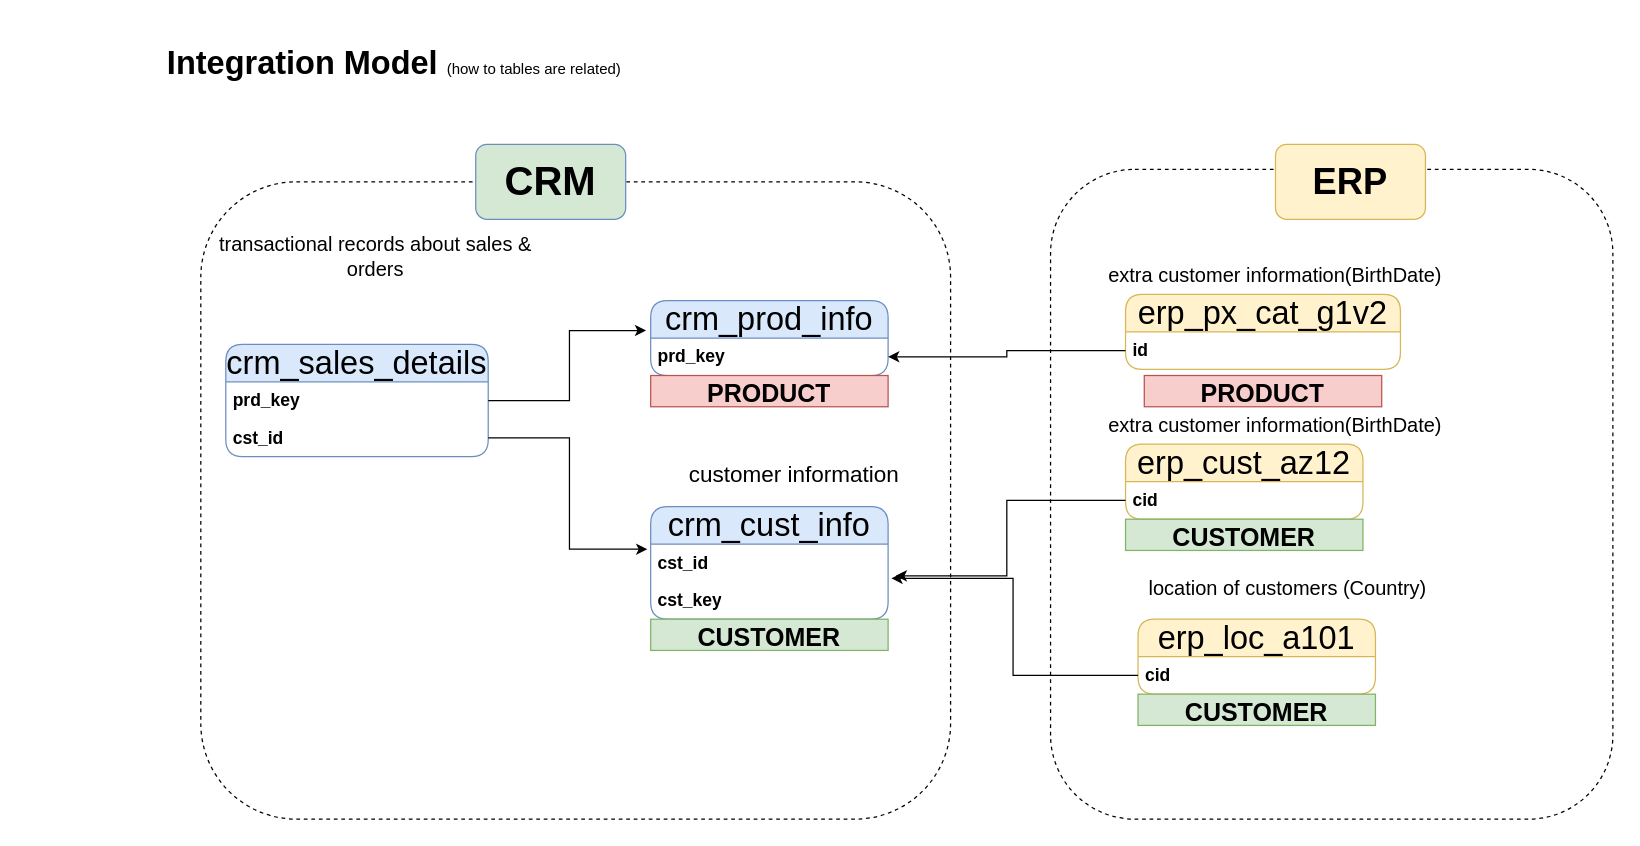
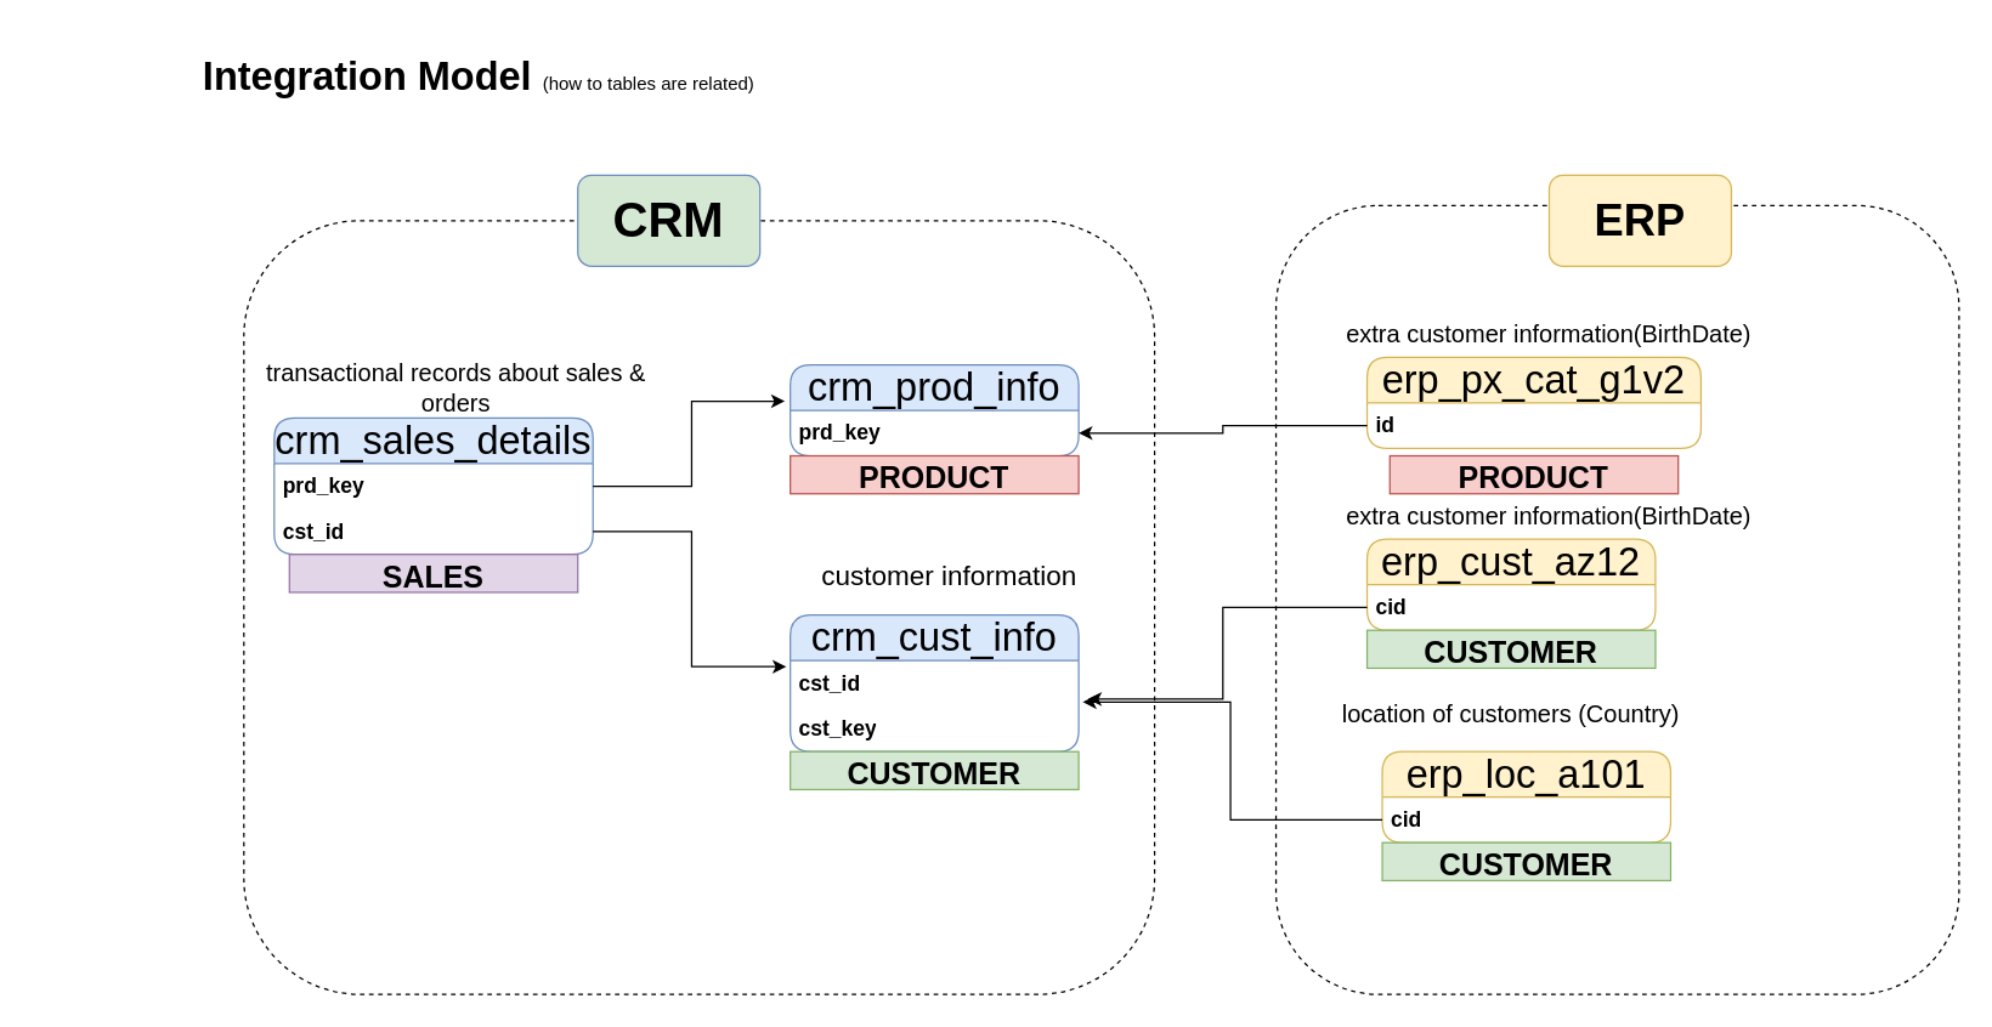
  <mxCell id="0" />
  <mxCell id="1" parent="0" />
  <mxCell id="2" value="&lt;b&gt;&lt;font style=&quot;font-size: 26px;&quot;&gt;Integration Model &lt;/font&gt;&lt;/b&gt;(how to tables are related)" style="text;html=1;align=center;verticalAlign=middle;whiteSpace=wrap;rounded=0;" parent="1" vertex="1"><mxGeometry x="20" y="20" width="590" height="60" as="geometry" /></mxCell>
  <mxCell id="3" value="crm_cust_info" style="swimlane;fontStyle=0;childLayout=stackLayout;horizontal=1;startSize=30;horizontalStack=0;resizeParent=1;resizeParentMax=0;resizeLast=0;collapsible=1;marginBottom=0;whiteSpace=wrap;html=1;rounded=1;fillColor=#dae8fc;strokeColor=#6c8ebf;fontSize=26;" parent="1" vertex="1"><mxGeometry x="520" y="405" width="190" height="90" as="geometry" /></mxCell>
  <mxCell id="4" value="&lt;b&gt;&lt;font style=&quot;font-size: 14px;&quot;&gt;cst_id&lt;/font&gt;&lt;/b&gt;" style="text;strokeColor=none;fillColor=none;align=left;verticalAlign=middle;spacingLeft=4;spacingRight=4;overflow=hidden;points=[[0,0.5],[1,0.5]];portConstraint=eastwest;rotatable=0;whiteSpace=wrap;html=1;" parent="3" vertex="1"><mxGeometry y="30" width="190" height="30" as="geometry" /></mxCell>
  <mxCell id="5" value="&lt;b&gt;&lt;font style=&quot;font-size: 14px;&quot;&gt;cst_key&lt;/font&gt;&lt;/b&gt;" style="text;strokeColor=none;fillColor=none;align=left;verticalAlign=middle;spacingLeft=4;spacingRight=4;overflow=hidden;points=[[0,0.5],[1,0.5]];portConstraint=eastwest;rotatable=0;whiteSpace=wrap;html=1;" parent="3" vertex="1"><mxGeometry y="60" width="190" height="30" as="geometry" /></mxCell>
- <mxCell id="6" value="customer information" style="text;html=1;align=center;verticalAlign=middle;whiteSpace=wrap;rounded=0;fontSize=18;" parent="1" vertex="1"><mxGeometry x="540" y="365" width="190" height="30" as="geometry" /></mxCell>
+ <mxCell id="6" value="customer information" style="text;html=1;align=center;verticalAlign=middle;whiteSpace=wrap;rounded=0;fontSize=18;" parent="1" vertex="1"><mxGeometry x="530" y="365" width="190" height="30" as="geometry" /></mxCell>
  <mxCell id="7" value="crm_prod_info" style="swimlane;fontStyle=0;childLayout=stackLayout;horizontal=1;startSize=30;horizontalStack=0;resizeParent=1;resizeParentMax=0;resizeLast=0;collapsible=1;marginBottom=0;whiteSpace=wrap;html=1;rounded=1;fillColor=#dae8fc;strokeColor=#6c8ebf;fontSize=26;" parent="1" vertex="1"><mxGeometry x="520" y="240" width="190" height="60" as="geometry" /></mxCell>
  <mxCell id="8" value="&lt;b&gt;&lt;font style=&quot;font-size: 14px;&quot;&gt;prd_key&lt;/font&gt;&lt;/b&gt;" style="text;strokeColor=none;fillColor=none;align=left;verticalAlign=middle;spacingLeft=4;spacingRight=4;overflow=hidden;points=[[0,0.5],[1,0.5]];portConstraint=eastwest;rotatable=0;whiteSpace=wrap;html=1;" parent="7" vertex="1"><mxGeometry y="30" width="190" height="30" as="geometry" /></mxCell>
  <mxCell id="9" value="crm_sales_details" style="swimlane;fontStyle=0;childLayout=stackLayout;horizontal=1;startSize=30;horizontalStack=0;resizeParent=1;resizeParentMax=0;resizeLast=0;collapsible=1;marginBottom=0;whiteSpace=wrap;html=1;rounded=1;fillColor=#dae8fc;strokeColor=#6c8ebf;fontSize=26;" parent="1" vertex="1"><mxGeometry x="180" y="275" width="210" height="90" as="geometry" /></mxCell>
  <mxCell id="10" value="&lt;b&gt;&lt;font style=&quot;font-size: 14px;&quot;&gt;prd_key&lt;/font&gt;&lt;/b&gt;" style="text;strokeColor=none;fillColor=none;align=left;verticalAlign=middle;spacingLeft=4;spacingRight=4;overflow=hidden;points=[[0,0.5],[1,0.5]];portConstraint=eastwest;rotatable=0;whiteSpace=wrap;html=1;" parent="9" vertex="1"><mxGeometry y="30" width="210" height="30" as="geometry" /></mxCell>
  <mxCell id="11" value="&lt;b&gt;&lt;font style=&quot;font-size: 14px;&quot;&gt;cst_id&lt;/font&gt;&lt;/b&gt;" style="text;strokeColor=none;fillColor=none;align=left;verticalAlign=middle;spacingLeft=4;spacingRight=4;overflow=hidden;points=[[0,0.5],[1,0.5]];portConstraint=eastwest;rotatable=0;whiteSpace=wrap;html=1;" parent="9" vertex="1"><mxGeometry y="60" width="210" height="30" as="geometry" /></mxCell>
- <mxCell id="12" value="transactional records about sales &amp;amp; orders" style="text;html=1;align=center;verticalAlign=middle;whiteSpace=wrap;rounded=0;fontSize=16;" parent="1" vertex="1"><mxGeometry x="170" y="190" width="260" height="30" as="geometry" /></mxCell>
+ <mxCell id="12" value="transactional records about sales &amp;amp; orders" style="text;html=1;align=center;verticalAlign=middle;whiteSpace=wrap;rounded=0;fontSize=16;" parent="1" vertex="1"><mxGeometry x="170" y="240" width="260" height="30" as="geometry" /></mxCell>
  <mxCell id="13" style="edgeStyle=orthogonalEdgeStyle;rounded=0;orthogonalLoop=1;jettySize=auto;html=1;entryX=-0.014;entryY=0.133;entryDx=0;entryDy=0;entryPerimeter=0;" parent="1" source="11" target="4" edge="1"><mxGeometry relative="1" as="geometry" /></mxCell>
  <mxCell id="14" style="edgeStyle=orthogonalEdgeStyle;rounded=0;orthogonalLoop=1;jettySize=auto;html=1;entryX=-0.019;entryY=-0.2;entryDx=0;entryDy=0;entryPerimeter=0;" parent="1" source="10" target="8" edge="1"><mxGeometry relative="1" as="geometry" /></mxCell>
  <mxCell id="15" value="erp_cust_az12" style="swimlane;fontStyle=0;childLayout=stackLayout;horizontal=1;startSize=30;horizontalStack=0;resizeParent=1;resizeParentMax=0;resizeLast=0;collapsible=1;marginBottom=0;whiteSpace=wrap;html=1;rounded=1;fillColor=#fff2cc;strokeColor=#d6b656;fontSize=26;" parent="1" vertex="1"><mxGeometry x="900" y="355" width="190" height="60" as="geometry" /></mxCell>
  <mxCell id="16" value="&lt;b&gt;&lt;font style=&quot;font-size: 14px;&quot;&gt;cid&lt;/font&gt;&lt;/b&gt;" style="text;strokeColor=none;fillColor=none;align=left;verticalAlign=middle;spacingLeft=4;spacingRight=4;overflow=hidden;points=[[0,0.5],[1,0.5]];portConstraint=eastwest;rotatable=0;whiteSpace=wrap;html=1;" parent="15" vertex="1"><mxGeometry y="30" width="190" height="30" as="geometry" /></mxCell>
  <mxCell id="17" value="extra customer information(BirthDate)" style="text;html=1;align=center;verticalAlign=middle;whiteSpace=wrap;rounded=0;fontSize=16;" parent="1" vertex="1"><mxGeometry x="880" y="325" width="280" height="30" as="geometry" /></mxCell>
  <mxCell id="18" style="edgeStyle=orthogonalEdgeStyle;rounded=0;orthogonalLoop=1;jettySize=auto;html=1;entryX=1.032;entryY=-0.156;entryDx=0;entryDy=0;entryPerimeter=0;" parent="1" source="16" target="5" edge="1"><mxGeometry relative="1" as="geometry" /></mxCell>
  <mxCell id="19" value="erp_loc_a101" style="swimlane;fontStyle=0;childLayout=stackLayout;horizontal=1;startSize=30;horizontalStack=0;resizeParent=1;resizeParentMax=0;resizeLast=0;collapsible=1;marginBottom=0;whiteSpace=wrap;html=1;rounded=1;fillColor=#fff2cc;strokeColor=#d6b656;fontSize=26;" parent="1" vertex="1"><mxGeometry x="910" y="495" width="190" height="60" as="geometry" /></mxCell>
  <mxCell id="20" value="&lt;b&gt;&lt;font style=&quot;font-size: 14px;&quot;&gt;cid&lt;/font&gt;&lt;/b&gt;" style="text;strokeColor=none;fillColor=none;align=left;verticalAlign=middle;spacingLeft=4;spacingRight=4;overflow=hidden;points=[[0,0.5],[1,0.5]];portConstraint=eastwest;rotatable=0;whiteSpace=wrap;html=1;" parent="19" vertex="1"><mxGeometry y="30" width="190" height="30" as="geometry" /></mxCell>
- <mxCell id="21" value="location of customers (Country)" style="text;html=1;align=center;verticalAlign=middle;whiteSpace=wrap;rounded=0;fontSize=16;" parent="1" vertex="1"><mxGeometry x="890" y="455" width="280" height="30" as="geometry" /></mxCell>
+ <mxCell id="21" value="location of customers (Country)" style="text;html=1;align=center;verticalAlign=middle;whiteSpace=wrap;rounded=0;fontSize=16;" parent="1" vertex="1"><mxGeometry x="855" y="455" width="280" height="30" as="geometry" /></mxCell>
  <mxCell id="22" style="edgeStyle=orthogonalEdgeStyle;rounded=0;orthogonalLoop=1;jettySize=auto;html=1;entryX=1.014;entryY=-0.089;entryDx=0;entryDy=0;entryPerimeter=0;" parent="1" source="20" target="5" edge="1"><mxGeometry relative="1" as="geometry" /></mxCell>
  <mxCell id="23" value="erp_px_cat_g1v2" style="swimlane;fontStyle=0;childLayout=stackLayout;horizontal=1;startSize=30;horizontalStack=0;resizeParent=1;resizeParentMax=0;resizeLast=0;collapsible=1;marginBottom=0;whiteSpace=wrap;html=1;rounded=1;fillColor=#fff2cc;strokeColor=#d6b656;fontSize=26;" parent="1" vertex="1"><mxGeometry x="900" y="235" width="220" height="60" as="geometry" /></mxCell>
  <mxCell id="24" value="&lt;b&gt;&lt;font style=&quot;font-size: 14px;&quot;&gt;id&lt;/font&gt;&lt;/b&gt;" style="text;strokeColor=none;fillColor=none;align=left;verticalAlign=middle;spacingLeft=4;spacingRight=4;overflow=hidden;points=[[0,0.5],[1,0.5]];portConstraint=eastwest;rotatable=0;whiteSpace=wrap;html=1;" parent="23" vertex="1"><mxGeometry y="30" width="220" height="30" as="geometry" /></mxCell>
  <mxCell id="25" value="extra customer information(BirthDate)" style="text;html=1;align=center;verticalAlign=middle;whiteSpace=wrap;rounded=0;fontSize=16;" parent="1" vertex="1"><mxGeometry x="880" y="205" width="280" height="30" as="geometry" /></mxCell>
  <mxCell id="26" style="edgeStyle=orthogonalEdgeStyle;rounded=0;orthogonalLoop=1;jettySize=auto;html=1;entryX=1;entryY=0.5;entryDx=0;entryDy=0;" parent="1" source="24" target="8" edge="1"><mxGeometry relative="1" as="geometry" /></mxCell>
  <mxCell id="27" value="" style="rounded=1;whiteSpace=wrap;html=1;fillColor=none;dashed=1;" parent="1" vertex="1"><mxGeometry y="145" width="600" height="510" as="geometry" x="160" /></mxCell>
  <mxCell id="28" value="CRM" style="rounded=1;whiteSpace=wrap;html=1;fontSize=32;fontStyle=1;fillColor=#d5e8d4;strokeColor=#6c8ebf;" parent="1" vertex="1"><mxGeometry x="380" y="115" width="120" height="60" as="geometry" /></mxCell>
  <mxCell id="29" value="" style="rounded=1;whiteSpace=wrap;html=1;fillColor=none;dashed=1;" parent="1" vertex="1"><mxGeometry x="840" y="135" width="450" height="520" as="geometry" /></mxCell>
  <mxCell id="30" value="&lt;font style=&quot;font-size: 29px;&quot;&gt;&lt;b&gt;ERP&lt;/b&gt;&lt;/font&gt;" style="rounded=1;whiteSpace=wrap;html=1;fillColor=#fff2cc;strokeColor=#d6b656;" parent="1" vertex="1"><mxGeometry x="1020" y="115" width="120" height="60" as="geometry" /></mxCell>
  <mxCell id="31" value="&lt;b&gt;PRODUCT&lt;/b&gt;" style="text;html=1;strokeColor=#b85450;fillColor=#f8cecc;align=center;verticalAlign=middle;whiteSpace=wrap;overflow=hidden;fontSize=20;" vertex="1" parent="1"><mxGeometry x="520" y="300" width="190" height="25" as="geometry" /></mxCell>
  <mxCell id="32" value="&lt;b&gt;PRODUCT&lt;/b&gt;" style="text;html=1;strokeColor=#b85450;fillColor=#f8cecc;align=center;verticalAlign=middle;whiteSpace=wrap;overflow=hidden;fontSize=20;" vertex="1" parent="1"><mxGeometry x="915" y="300" width="190" height="25" as="geometry" /></mxCell>
  <mxCell id="33" value="&lt;b&gt;CUSTOMER&lt;/b&gt;" style="text;html=1;strokeColor=#82b366;fillColor=#d5e8d4;align=center;verticalAlign=middle;whiteSpace=wrap;overflow=hidden;fontSize=20;" vertex="1" parent="1"><mxGeometry x="520" y="495" width="190" height="25" as="geometry" /></mxCell>
  <mxCell id="34" value="&lt;b&gt;CUSTOMER&lt;/b&gt;" style="text;html=1;strokeColor=#82b366;fillColor=#d5e8d4;align=center;verticalAlign=middle;whiteSpace=wrap;overflow=hidden;fontSize=20;" vertex="1" parent="1"><mxGeometry x="900" y="415" width="190" height="25" as="geometry" /></mxCell>
  <mxCell id="35" value="&lt;b&gt;CUSTOMER&lt;/b&gt;" style="text;html=1;strokeColor=#82b366;fillColor=#d5e8d4;align=center;verticalAlign=middle;whiteSpace=wrap;overflow=hidden;fontSize=20;" vertex="1" parent="1"><mxGeometry x="910" y="555" width="190" height="25" as="geometry" /></mxCell>
+ <mxCell id="36" value="&lt;b&gt;SALES&lt;/b&gt;" style="text;html=1;strokeColor=#9673a6;fillColor=#e1d5e7;align=center;verticalAlign=middle;whiteSpace=wrap;overflow=hidden;fontSize=20;" vertex="1" parent="1"><mxGeometry x="190" y="365" width="190" height="25" as="geometry" /></mxCell>
